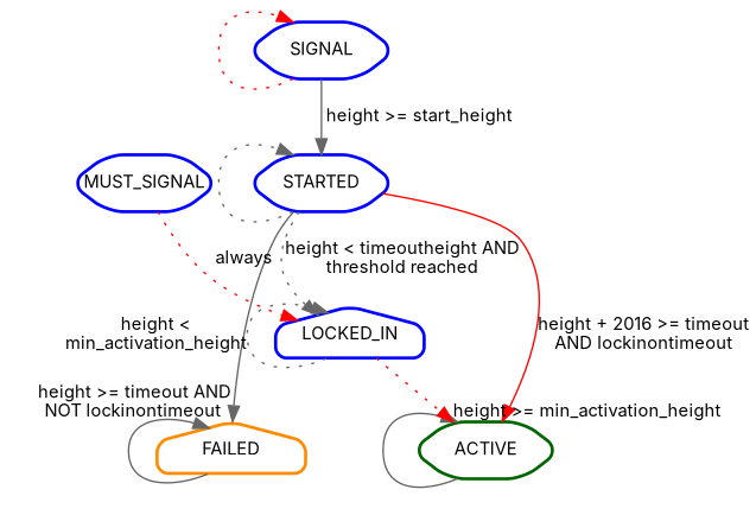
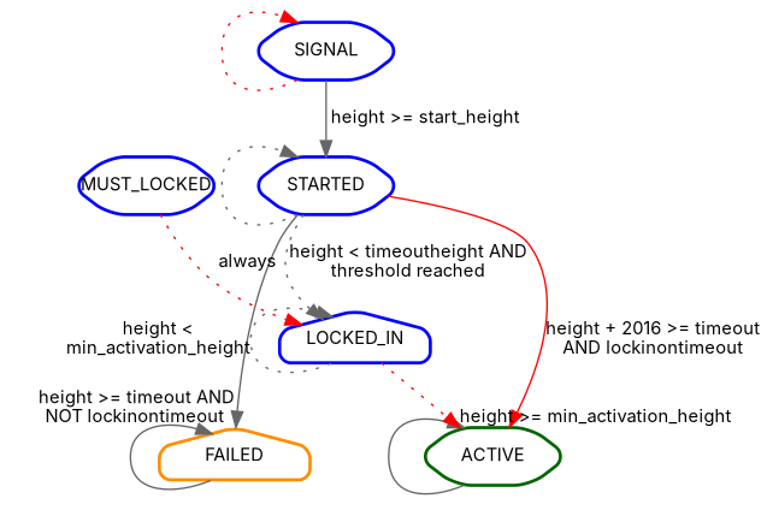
  digraph {
    fontname=Inter
    rankdir=TD
    node [color=blue fixedsize=true fontname=Inter fontsize=11 shape=hexagon style="rounded,bold"]
    edge [color=gray40 fontname=Inter fontsize=11 style=dotted weight=1]
    STARTED [width=1.3]
-   MUST_SIGNAL [width=1.3]
+   MUST_SIGNAL [width=1.3 label=MUST_LOCKED]
    FAILED [color=darkorange shape=house width=1.3]
    ACTIVE [color=darkgreen width=1.3]
    LOCKED_IN [shape=house width=1.3]
    n6 [label=SIGNAL width=1.3]
    subgraph sub_1 {
      rank=same
      STARTED
      MUST_SIGNAL
    }
    subgraph sub_2 {
      rank=same
      FAILED
      ACTIVE
    }
    subgraph sub_3 {
      rank=sink
      FAILED
    }
    STARTED -> STARTED [headport=nw tailport=sw]
    STARTED -> FAILED [headlabel=" height >= timeout AND\nNOT lockinontimeout" labelangle=75 labeldistance=8.5 style=solid weight=100]
    STARTED -> ACTIVE [color=red label="height + 2016 >= timeout\nAND lockinontimeout" style=solid weight=100]
    STARTED -> LOCKED_IN [label="height < timeoutheight AND\nthreshold reached"]
    MUST_SIGNAL -> LOCKED_IN [color=red label=" always" weight=100]
    FAILED -> FAILED [headport=nw style=solid tailport=sw]
    FAILED -> LOCKED_IN [style=invis color=""]
    ACTIVE -> ACTIVE [headport=nw style=solid tailport=sw]
    LOCKED_IN -> ACTIVE [color=red headlabel="height >= min_activation_height" labelangle=75 labeldistance=8.5 weight=100]
    LOCKED_IN -> LOCKED_IN [headport=nw label="height <\nmin_activation_height" tailport=sw]
    n6 -> STARTED [label=" height >= start_height" style=solid weight=100]
    n6 -> n6 [color=red headport=nw tailport=sw]
  }
